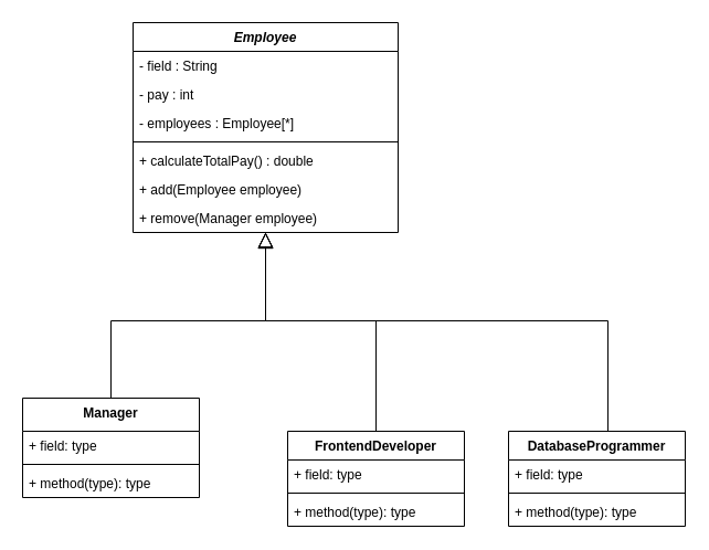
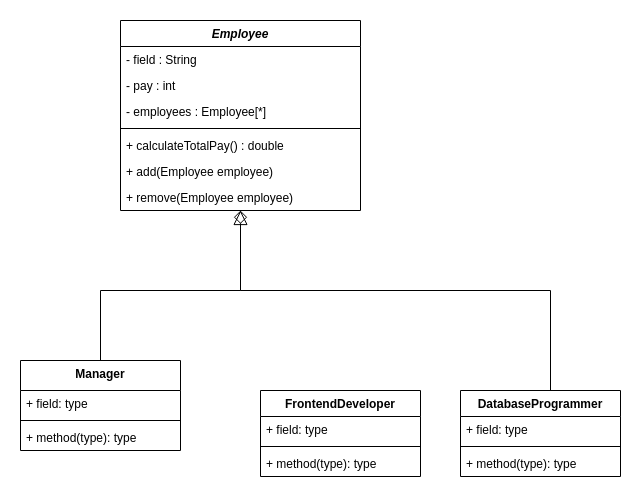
  <mxCell id="0" />
  <mxCell id="1" parent="0" />
  <mxCell id="2" value="Employee" style="swimlane;fontStyle=3;align=center;verticalAlign=top;childLayout=stackLayout;horizontal=1;startSize=26;horizontalStack=0;resizeParent=1;resizeParentMax=0;resizeLast=0;collapsible=1;marginBottom=0;" vertex="1" parent="1"><mxGeometry x="120" y="20" width="240" height="190" as="geometry" /></mxCell>
  <mxCell id="3" value="- field : String" style="text;strokeColor=none;fillColor=none;align=left;verticalAlign=top;spacingLeft=4;spacingRight=4;overflow=hidden;rotatable=0;points=[[0,0.5],[1,0.5]];portConstraint=eastwest;" vertex="1" parent="2"><mxGeometry y="26" width="240" height="26" as="geometry" /></mxCell>
  <mxCell id="4" value="- pay : int" style="text;strokeColor=none;fillColor=none;align=left;verticalAlign=top;spacingLeft=4;spacingRight=4;overflow=hidden;rotatable=0;points=[[0,0.5],[1,0.5]];portConstraint=eastwest;" vertex="1" parent="2"><mxGeometry y="52" width="240" height="26" as="geometry" /></mxCell>
  <mxCell id="5" value="- employees : Employee[*]" style="text;strokeColor=none;fillColor=none;align=left;verticalAlign=top;spacingLeft=4;spacingRight=4;overflow=hidden;rotatable=0;points=[[0,0.5],[1,0.5]];portConstraint=eastwest;" vertex="1" parent="2"><mxGeometry y="78" width="240" height="26" as="geometry" /></mxCell>
  <mxCell id="6" value="" style="line;strokeWidth=1;fillColor=none;align=left;verticalAlign=middle;spacingTop=-1;spacingLeft=3;spacingRight=3;rotatable=0;labelPosition=right;points=[];portConstraint=eastwest;" vertex="1" parent="2"><mxGeometry y="104" width="240" height="8" as="geometry" /></mxCell>
  <mxCell id="7" value="+ calculateTotalPay() : double" style="text;strokeColor=none;fillColor=none;align=left;verticalAlign=top;spacingLeft=4;spacingRight=4;overflow=hidden;rotatable=0;points=[[0,0.5],[1,0.5]];portConstraint=eastwest;" vertex="1" parent="2"><mxGeometry y="112" width="240" height="26" as="geometry" /></mxCell>
  <mxCell id="8" value="+ add(Employee employee)" style="text;strokeColor=none;fillColor=none;align=left;verticalAlign=top;spacingLeft=4;spacingRight=4;overflow=hidden;rotatable=0;points=[[0,0.5],[1,0.5]];portConstraint=eastwest;" vertex="1" parent="2"><mxGeometry y="138" width="240" height="26" as="geometry" /></mxCell>
- <mxCell id="9" value="+ remove(Manager employee)" style="text;strokeColor=none;fillColor=none;align=left;verticalAlign=top;spacingLeft=4;spacingRight=4;overflow=hidden;rotatable=0;points=[[0,0.5],[1,0.5]];portConstraint=eastwest;" vertex="1" parent="2"><mxGeometry y="164" width="240" height="26" as="geometry" /></mxCell>
+ <mxCell id="9" value="+ remove(Employee employee)" style="text;strokeColor=none;fillColor=none;align=left;verticalAlign=top;spacingLeft=4;spacingRight=4;overflow=hidden;rotatable=0;points=[[0,0.5],[1,0.5]];portConstraint=eastwest;" vertex="1" parent="2"><mxGeometry y="164" width="240" height="26" as="geometry" /></mxCell>
  <mxCell id="10" style="edgeStyle=orthogonalEdgeStyle;rounded=0;orthogonalLoop=1;jettySize=auto;html=1;endArrow=block;endFill=0;endSize=12;" edge="1" parent="1" source="11" target="2"><mxGeometry relative="1" as="geometry"><Array as="points"><mxPoint x="100" y="290" /><mxPoint x="240" y="290" /></Array></mxGeometry></mxCell>
  <mxCell id="11" value="Manager" style="swimlane;fontStyle=1;align=center;verticalAlign=top;childLayout=stackLayout;horizontal=1;startSize=30;horizontalStack=0;resizeParent=1;resizeParentMax=0;resizeLast=0;collapsible=1;marginBottom=0;" vertex="1" parent="1"><mxGeometry x="20" y="360" width="160" height="90" as="geometry" /></mxCell>
  <mxCell id="12" value="+ field: type" style="text;strokeColor=none;fillColor=none;align=left;verticalAlign=top;spacingLeft=4;spacingRight=4;overflow=hidden;rotatable=0;points=[[0,0.5],[1,0.5]];portConstraint=eastwest;" vertex="1" parent="11"><mxGeometry y="30" width="160" height="26" as="geometry" /></mxCell>
  <mxCell id="13" value="" style="line;strokeWidth=1;fillColor=none;align=left;verticalAlign=middle;spacingTop=-1;spacingLeft=3;spacingRight=3;rotatable=0;labelPosition=right;points=[];portConstraint=eastwest;" vertex="1" parent="11"><mxGeometry y="56" width="160" height="8" as="geometry" /></mxCell>
  <mxCell id="14" value="+ method(type): type" style="text;strokeColor=none;fillColor=none;align=left;verticalAlign=top;spacingLeft=4;spacingRight=4;overflow=hidden;rotatable=0;points=[[0,0.5],[1,0.5]];portConstraint=eastwest;" vertex="1" parent="11"><mxGeometry y="64" width="160" height="26" as="geometry" /></mxCell>
- <mxCell id="15" style="edgeStyle=orthogonalEdgeStyle;rounded=0;orthogonalLoop=1;jettySize=auto;html=1;endArrow=block;endFill=0;endSize=12;" edge="1" parent="1" source="16" target="2"><mxGeometry relative="1" as="geometry"><Array as="points"><mxPoint x="340" y="290" /><mxPoint x="240" y="290" /></Array></mxGeometry></mxCell>
  <mxCell id="16" value="FrontendDeveloper" style="swimlane;fontStyle=1;align=center;verticalAlign=top;childLayout=stackLayout;horizontal=1;startSize=26;horizontalStack=0;resizeParent=1;resizeParentMax=0;resizeLast=0;collapsible=1;marginBottom=0;" vertex="1" parent="1"><mxGeometry x="260" y="390" width="160" height="86" as="geometry" /></mxCell>
  <mxCell id="17" value="+ field: type" style="text;strokeColor=none;fillColor=none;align=left;verticalAlign=top;spacingLeft=4;spacingRight=4;overflow=hidden;rotatable=0;points=[[0,0.5],[1,0.5]];portConstraint=eastwest;" vertex="1" parent="16"><mxGeometry y="26" width="160" height="26" as="geometry" /></mxCell>
  <mxCell id="18" value="" style="line;strokeWidth=1;fillColor=none;align=left;verticalAlign=middle;spacingTop=-1;spacingLeft=3;spacingRight=3;rotatable=0;labelPosition=right;points=[];portConstraint=eastwest;" vertex="1" parent="16"><mxGeometry y="52" width="160" height="8" as="geometry" /></mxCell>
  <mxCell id="19" value="+ method(type): type" style="text;strokeColor=none;fillColor=none;align=left;verticalAlign=top;spacingLeft=4;spacingRight=4;overflow=hidden;rotatable=0;points=[[0,0.5],[1,0.5]];portConstraint=eastwest;" vertex="1" parent="16"><mxGeometry y="60" width="160" height="26" as="geometry" /></mxCell>
- <mxCell id="20" style="edgeStyle=orthogonalEdgeStyle;rounded=0;orthogonalLoop=1;jettySize=auto;html=1;endArrow=block;endFill=0;endSize=11;" edge="1" parent="1" source="21" target="2"><mxGeometry relative="1" as="geometry"><Array as="points"><mxPoint x="550" y="290" /><mxPoint x="240" y="290" /></Array></mxGeometry></mxCell>
+ <mxCell id="20" style="edgeStyle=orthogonalEdgeStyle;rounded=0;orthogonalLoop=1;jettySize=auto;html=1;endArrow=diamond;endFill=0;endSize=11;" edge="1" parent="1" source="21" target="2"><mxGeometry relative="1" as="geometry"><Array as="points"><mxPoint x="550" y="290" /><mxPoint x="240" y="290" /></Array></mxGeometry></mxCell>
  <mxCell id="21" value="DatabaseProgrammer" style="swimlane;fontStyle=1;align=center;verticalAlign=top;childLayout=stackLayout;horizontal=1;startSize=26;horizontalStack=0;resizeParent=1;resizeParentMax=0;resizeLast=0;collapsible=1;marginBottom=0;" vertex="1" parent="1"><mxGeometry x="460" y="390" width="160" height="86" as="geometry" /></mxCell>
  <mxCell id="22" value="+ field: type" style="text;strokeColor=none;fillColor=none;align=left;verticalAlign=top;spacingLeft=4;spacingRight=4;overflow=hidden;rotatable=0;points=[[0,0.5],[1,0.5]];portConstraint=eastwest;" vertex="1" parent="21"><mxGeometry y="26" width="160" height="26" as="geometry" /></mxCell>
  <mxCell id="23" value="" style="line;strokeWidth=1;fillColor=none;align=left;verticalAlign=middle;spacingTop=-1;spacingLeft=3;spacingRight=3;rotatable=0;labelPosition=right;points=[];portConstraint=eastwest;" vertex="1" parent="21"><mxGeometry y="52" width="160" height="8" as="geometry" /></mxCell>
  <mxCell id="24" value="+ method(type): type" style="text;strokeColor=none;fillColor=none;align=left;verticalAlign=top;spacingLeft=4;spacingRight=4;overflow=hidden;rotatable=0;points=[[0,0.5],[1,0.5]];portConstraint=eastwest;" vertex="1" parent="21"><mxGeometry y="60" width="160" height="26" as="geometry" /></mxCell>
